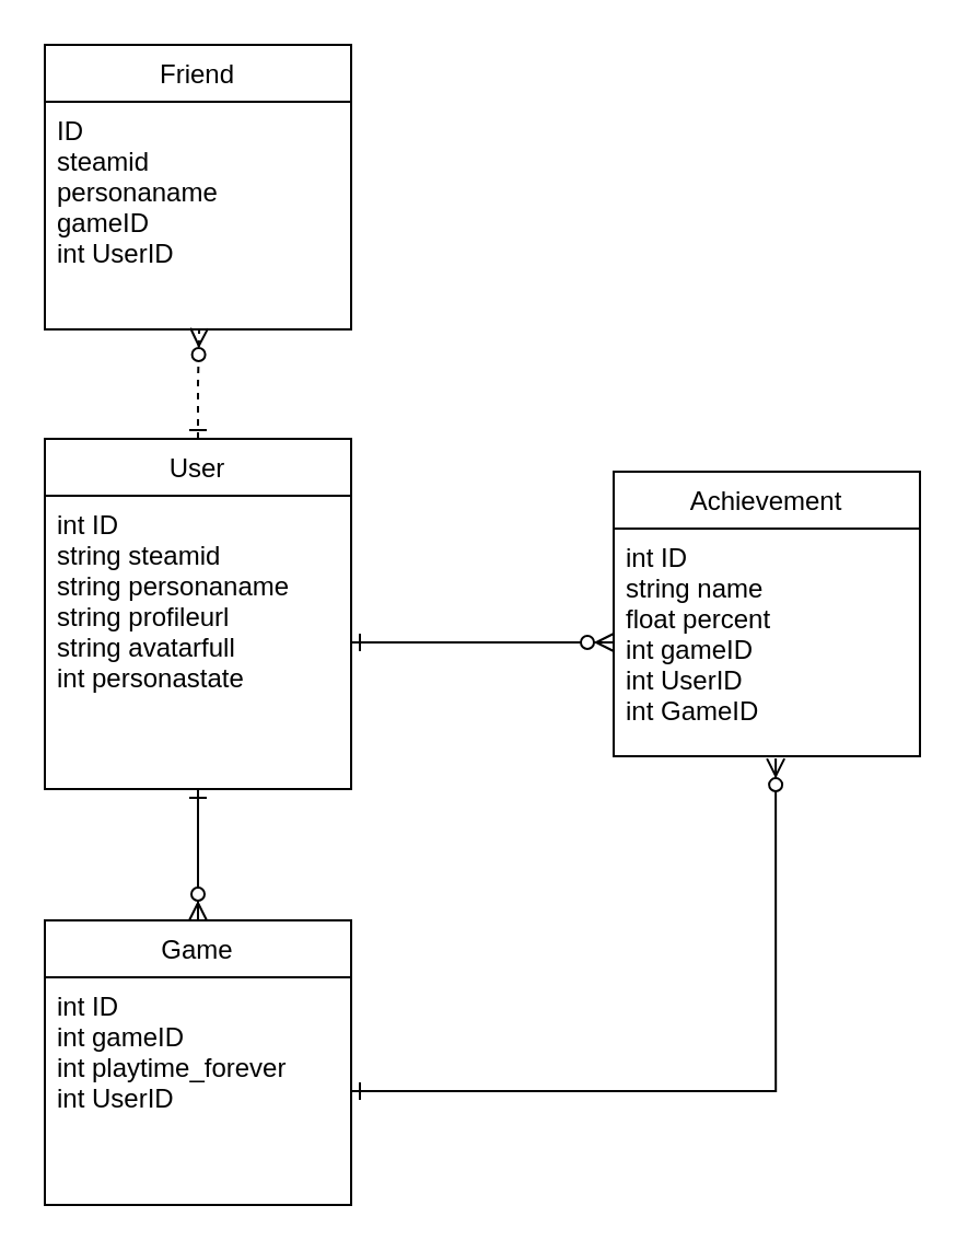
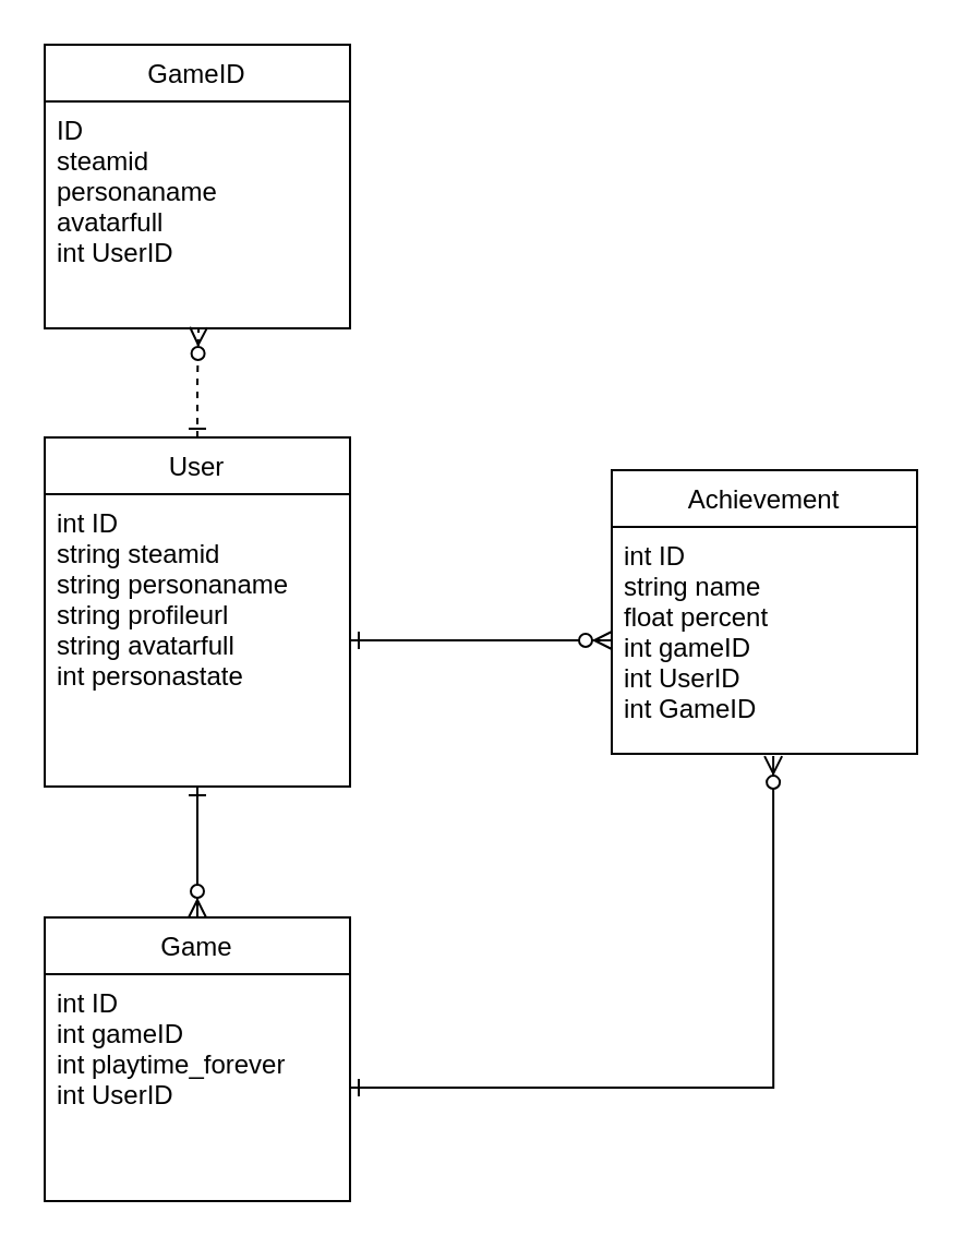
  <mxCell id="0" />
  <mxCell id="1" parent="0" />
  <mxCell id="2" style="edgeStyle=orthogonalEdgeStyle;rounded=0;orthogonalLoop=1;jettySize=auto;html=1;entryX=0.504;entryY=0.995;entryDx=0;entryDy=0;entryPerimeter=0;endArrow=ERzeroToMany;endFill=1;startArrow=ERone;startFill=0;dashed=1;" edge="1" parent="1" source="3" target="8"><mxGeometry relative="1" as="geometry" /></mxCell>
  <mxCell id="3" value="User" style="swimlane;fontStyle=0;childLayout=stackLayout;horizontal=1;startSize=26;fillColor=none;horizontalStack=0;resizeParent=1;resizeParentMax=0;resizeLast=0;collapsible=1;marginBottom=0;" vertex="1" parent="1"><mxGeometry x="20" y="200" width="140" height="160" as="geometry" /></mxCell>
  <mxCell id="4" value="int ID&#10;string steamid&#10;string personaname&#10;string profileurl&#10;string avatarfull&#10;int personastate" style="text;strokeColor=none;fillColor=none;align=left;verticalAlign=top;spacingLeft=4;spacingRight=4;overflow=hidden;rotatable=0;points=[[0,0.5],[1,0.5]];portConstraint=eastwest;" vertex="1" parent="3"><mxGeometry y="26" width="140" height="134" as="geometry" /></mxCell>
  <mxCell id="5" value="Achievement" style="swimlane;fontStyle=0;childLayout=stackLayout;horizontal=1;startSize=26;fillColor=none;horizontalStack=0;resizeParent=1;resizeParentMax=0;resizeLast=0;collapsible=1;marginBottom=0;" vertex="1" parent="1"><mxGeometry x="280" y="215" width="140" height="130" as="geometry" /></mxCell>
  <mxCell id="6" value="int ID&#10;string name&#10;float percent&#10;int gameID&#10;int UserID&#10;int GameID" style="text;strokeColor=none;fillColor=none;align=left;verticalAlign=top;spacingLeft=4;spacingRight=4;overflow=hidden;rotatable=0;points=[[0,0.5],[1,0.5]];portConstraint=eastwest;" vertex="1" parent="5"><mxGeometry y="26" width="140" height="104" as="geometry" /></mxCell>
- <mxCell id="7" value="Friend" style="swimlane;fontStyle=0;childLayout=stackLayout;horizontal=1;startSize=26;fillColor=none;horizontalStack=0;resizeParent=1;resizeParentMax=0;resizeLast=0;collapsible=1;marginBottom=0;" vertex="1" parent="1"><mxGeometry x="20" y="20" width="140" height="130" as="geometry" /></mxCell>
- <mxCell id="8" value="ID&#10;steamid&#10;personaname&#10;gameID&#10;int UserID" style="text;strokeColor=none;fillColor=none;align=left;verticalAlign=top;spacingLeft=4;spacingRight=4;overflow=hidden;rotatable=0;points=[[0,0.5],[1,0.5]];portConstraint=eastwest;" vertex="1" parent="7"><mxGeometry y="26" width="140" height="104" as="geometry" /></mxCell>
+ <mxCell id="7" value="GameID" style="swimlane;fontStyle=0;childLayout=stackLayout;horizontal=1;startSize=26;fillColor=none;horizontalStack=0;resizeParent=1;resizeParentMax=0;resizeLast=0;collapsible=1;marginBottom=0;" vertex="1" parent="1"><mxGeometry x="20" y="20" width="140" height="130" as="geometry" /></mxCell>
+ <mxCell id="8" value="ID&#10;steamid&#10;personaname&#10;avatarfull&#10;int UserID" style="text;strokeColor=none;fillColor=none;align=left;verticalAlign=top;spacingLeft=4;spacingRight=4;overflow=hidden;rotatable=0;points=[[0,0.5],[1,0.5]];portConstraint=eastwest;" vertex="1" parent="7"><mxGeometry y="26" width="140" height="104" as="geometry" /></mxCell>
  <mxCell id="9" style="edgeStyle=orthogonalEdgeStyle;rounded=0;orthogonalLoop=1;jettySize=auto;html=1;entryX=0;entryY=0.5;entryDx=0;entryDy=0;endArrow=ERzeroToMany;endFill=1;startArrow=ERone;startFill=0;" edge="1" parent="1" source="4" target="6"><mxGeometry relative="1" as="geometry" /></mxCell>
  <mxCell id="10" style="edgeStyle=orthogonalEdgeStyle;rounded=0;orthogonalLoop=1;jettySize=auto;html=1;entryX=0.5;entryY=1;entryDx=0;entryDy=0;entryPerimeter=0;startArrow=ERzeroToMany;startFill=1;endArrow=ERone;endFill=0;" edge="1" parent="1" source="11" target="4"><mxGeometry relative="1" as="geometry" /></mxCell>
  <mxCell id="11" value="Game" style="swimlane;fontStyle=0;childLayout=stackLayout;horizontal=1;startSize=26;fillColor=none;horizontalStack=0;resizeParent=1;resizeParentMax=0;resizeLast=0;collapsible=1;marginBottom=0;" vertex="1" parent="1"><mxGeometry x="20" y="420" width="140" height="130" as="geometry" /></mxCell>
  <mxCell id="12" value="int ID&#10;int gameID&#10;int playtime_forever&#10;int UserID" style="text;strokeColor=none;fillColor=none;align=left;verticalAlign=top;spacingLeft=4;spacingRight=4;overflow=hidden;rotatable=0;points=[[0,0.5],[1,0.5]];portConstraint=eastwest;" vertex="1" parent="11"><mxGeometry y="26" width="140" height="104" as="geometry" /></mxCell>
  <mxCell id="13" style="edgeStyle=orthogonalEdgeStyle;rounded=0;orthogonalLoop=1;jettySize=auto;html=1;entryX=0.529;entryY=1.01;entryDx=0;entryDy=0;entryPerimeter=0;startArrow=ERone;startFill=0;endArrow=ERzeroToMany;endFill=1;" edge="1" parent="1" source="12" target="6"><mxGeometry relative="1" as="geometry" /></mxCell>
